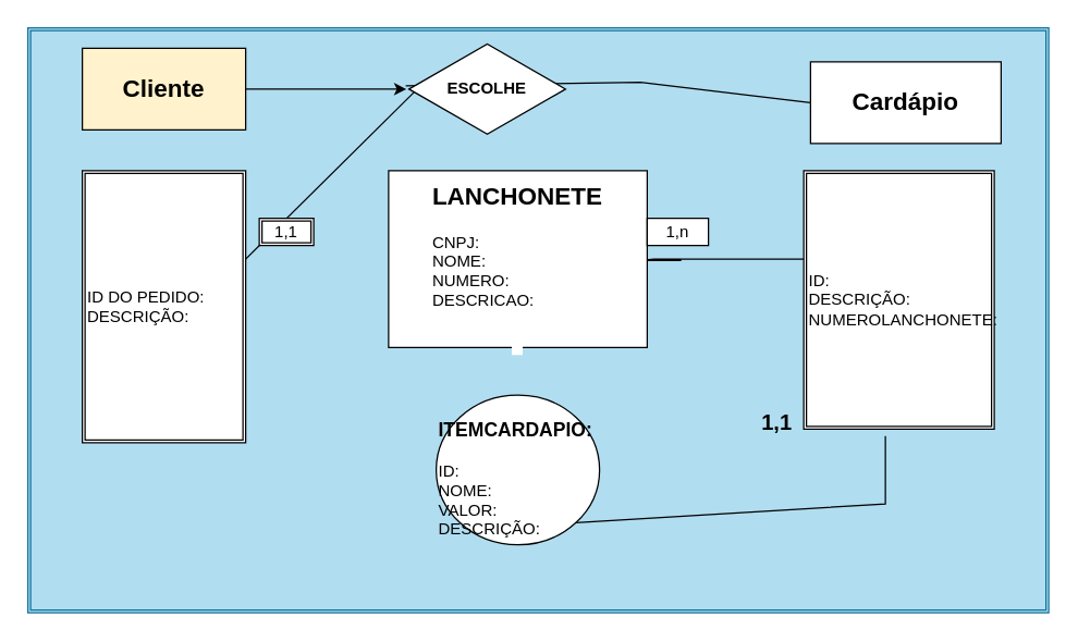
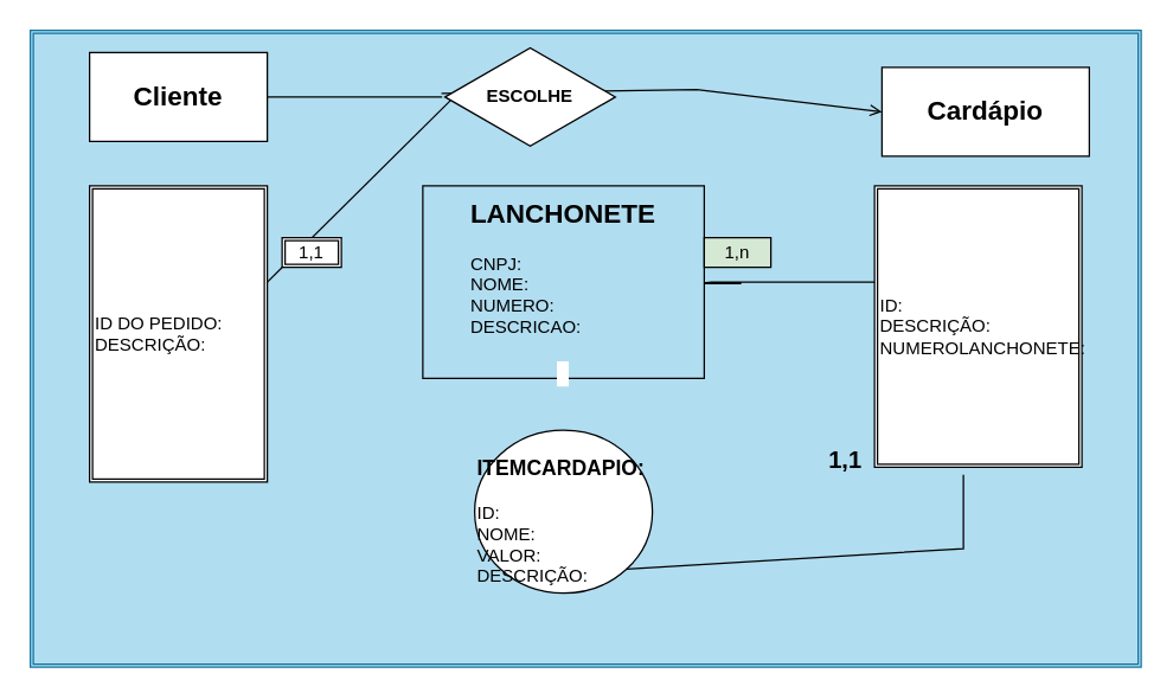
  <mxCell id="0" />
  <mxCell id="1" parent="0" />
  <mxCell id="2" value="" style="endArrow=none;html=1;rounded=0;fontFamily=Helvetica;exitX=0.5;exitY=0;exitDx=0;exitDy=0;" edge="1" parent="1" source="4"><mxGeometry width="50" height="50" relative="1" as="geometry"><mxPoint x="400" y="360" as="sourcePoint" /><mxPoint x="380" y="250" as="targetPoint" /></mxGeometry></mxCell>
  <mxCell id="3" value="" style="shape=ext;double=1;rounded=0;whiteSpace=wrap;html=1;labelBackgroundColor=#CCFFFF;fontFamily=Helvetica;fillColor=#b1ddf0;strokeColor=#10739e;" vertex="1" parent="1"><mxGeometry x="20" y="20" width="750" height="430" as="geometry" /></mxCell>
  <mxCell id="4" value="&lt;h3&gt;ITEMCARDAPIO:&lt;/h3&gt;ID:&lt;br&gt;NOME:&lt;br&gt;VALOR:&lt;br&gt;DESCRIÇÃO:" style="ellipse;whiteSpace=wrap;html=1;fontFamily=Helvetica;align=left;" vertex="1" parent="1"><mxGeometry x="320" y="290" width="120" height="110" as="geometry" /></mxCell>
  <mxCell id="5" value="ID:&lt;br&gt;DESCRIÇÃO:&lt;br&gt;NUMEROLANCHONETE:" style="shape=ext;double=1;rounded=0;whiteSpace=wrap;html=1;fontFamily=Helvetica;align=left;" vertex="1" parent="1"><mxGeometry x="590" y="125" width="140" height="190" as="geometry" /></mxCell>
  <mxCell id="6" value="&lt;h2&gt;Cardápio&lt;/h2&gt;" style="rounded=0;whiteSpace=wrap;html=1;" vertex="1" parent="1"><mxGeometry x="595" y="45" width="140" height="60" as="geometry" /></mxCell>
  <mxCell id="7" value="&lt;h6&gt;1,1&lt;/h6&gt;" style="text;strokeColor=none;fillColor=none;html=1;fontSize=24;fontStyle=1;verticalAlign=middle;align=center;fontFamily=Helvetica;" vertex="1" parent="1"><mxGeometry x="520" y="290" width="100" height="40" as="geometry" /></mxCell>
  <mxCell id="8" value="" style="endArrow=none;html=1;rounded=0;fontFamily=Helvetica;exitX=1;exitY=1;exitDx=0;exitDy=0;" edge="1" parent="1" source="4"><mxGeometry width="50" height="50" relative="1" as="geometry"><mxPoint x="400" y="360" as="sourcePoint" /><mxPoint x="650" y="320" as="targetPoint" /><Array as="points"><mxPoint x="650" y="370" /></Array></mxGeometry></mxCell>
  <mxCell id="9" value="" style="endArrow=none;html=1;rounded=0;fontFamily=Helvetica;" edge="1" parent="1"><mxGeometry width="50" height="50" relative="1" as="geometry"><mxPoint x="500" y="191" as="sourcePoint" /><mxPoint x="590" y="190" as="targetPoint" /><Array as="points"><mxPoint x="470" y="191" /><mxPoint x="480" y="190" /></Array></mxGeometry></mxCell>
- <mxCell id="10" value="" style="endArrow=none;html=1;rounded=0;entryX=0;entryY=0.5;entryDx=0;entryDy=0;exitX=-0.021;exitY=0.466;exitDx=0;exitDy=0;exitPerimeter=0;" edge="1" parent="1" source="17" target="6"><mxGeometry width="50" height="50" relative="1" as="geometry"><mxPoint x="280" y="80" as="sourcePoint" /><mxPoint x="320" y="55" as="targetPoint" /><Array as="points"><mxPoint x="470" y="60" /></Array></mxGeometry></mxCell>
- <mxCell id="11" value="" style="endArrow=classic;html=1;rounded=0;exitX=1;exitY=0.5;exitDx=0;exitDy=0;entryX=-0.017;entryY=0.5;entryDx=0;entryDy=0;entryPerimeter=0;" edge="1" parent="1" source="15" target="17"><mxGeometry width="50" height="50" relative="1" as="geometry"><mxPoint x="400" y="290" as="sourcePoint" /><mxPoint x="220" y="80" as="targetPoint" /><Array as="points" /></mxGeometry></mxCell>
+ <mxCell id="10" value="" style="endArrow=open;html=1;rounded=0;entryX=0;entryY=0.5;entryDx=0;entryDy=0;exitX=-0.021;exitY=0.466;exitDx=0;exitDy=0;exitPerimeter=0;" edge="1" parent="1" source="17" target="6"><mxGeometry width="50" height="50" relative="1" as="geometry"><mxPoint x="280" y="80" as="sourcePoint" /><mxPoint x="320" y="55" as="targetPoint" /><Array as="points"><mxPoint x="470" y="60" /></Array></mxGeometry></mxCell>
+ <mxCell id="11" value="" style="endArrow=none;html=1;rounded=0;exitX=1;exitY=0.5;exitDx=0;exitDy=0;entryX=-0.017;entryY=0.5;entryDx=0;entryDy=0;entryPerimeter=0;" edge="1" parent="1" source="15" target="17"><mxGeometry width="50" height="50" relative="1" as="geometry"><mxPoint x="400" y="290" as="sourcePoint" /><mxPoint x="220" y="80" as="targetPoint" /><Array as="points" /></mxGeometry></mxCell>
  <mxCell id="12" value="" style="endArrow=none;html=1;rounded=0;fontFamily=Helvetica;entryX=0.035;entryY=0.529;entryDx=0;entryDy=0;entryPerimeter=0;" edge="1" parent="1" target="17"><mxGeometry width="50" height="50" relative="1" as="geometry"><mxPoint x="180" y="190" as="sourcePoint" /><mxPoint x="450" y="370" as="targetPoint" /><Array as="points"><mxPoint x="180" y="190" /></Array></mxGeometry></mxCell>
  <mxCell id="13" value="1,1" style="shape=ext;double=1;rounded=0;whiteSpace=wrap;html=1;fontFamily=Helvetica;" vertex="1" parent="1"><mxGeometry x="190" y="160" width="40" height="20" as="geometry" /></mxCell>
  <mxCell id="14" value="ID DO PEDIDO:&lt;br&gt;DESCRIÇÃO:" style="shape=ext;double=1;rounded=0;whiteSpace=wrap;html=1;fontFamily=Helvetica;align=left;" vertex="1" parent="1"><mxGeometry x="60" y="125" width="120" height="200" as="geometry" /></mxCell>
- <mxCell id="15" value="&lt;h2&gt;Cliente&lt;/h2&gt;" style="rounded=0;whiteSpace=wrap;html=1;fontStyle=1;fontFamily=Helvetica;fillColor=#fff2cc;" vertex="1" parent="1"><mxGeometry x="60" y="35" width="120" height="60" as="geometry" /></mxCell>
- <mxCell id="16" value="&lt;h2&gt;LANCHONETE&lt;/h2&gt;&lt;div style=&quot;text-align: left;&quot;&gt;CNPJ:&lt;/div&gt;&lt;div style=&quot;text-align: left;&quot;&gt;NOME:&lt;/div&gt;&lt;div style=&quot;text-align: left;&quot;&gt;NUMERO:&lt;/div&gt;&lt;div style=&quot;text-align: left;&quot;&gt;DESCRICAO:&lt;/div&gt;&lt;div style=&quot;text-align: left;&quot;&gt;&lt;br&gt;&lt;/div&gt;&lt;b style=&quot;color: rgb(32, 33, 36); font-family: arial, sans-serif; font-size: 16px; text-align: left; background-color: rgb(255, 255, 255);&quot;&gt;&amp;nbsp;&lt;/b&gt;&lt;b style=&quot;color: rgb(32, 33, 36); font-family: arial, sans-serif; font-size: 16px; text-align: left; background-color: rgb(255, 255, 255);&quot;&gt;&amp;nbsp;&lt;/b&gt;" style="rounded=0;whiteSpace=wrap;html=1;fontFamily=Helvetica;" vertex="1" parent="1"><mxGeometry x="285" y="125" width="190" height="130" as="geometry" /></mxCell>
+ <mxCell id="15" value="&lt;h2&gt;Cliente&lt;/h2&gt;" style="rounded=0;whiteSpace=wrap;html=1;fontStyle=1;fontFamily=Helvetica;" vertex="1" parent="1"><mxGeometry x="60" y="35" width="120" height="60" as="geometry" /></mxCell>
+ <mxCell id="16" value="&lt;h2&gt;LANCHONETE&lt;/h2&gt;&lt;div style=&quot;text-align: left;&quot;&gt;CNPJ:&lt;/div&gt;&lt;div style=&quot;text-align: left;&quot;&gt;NOME:&lt;/div&gt;&lt;div style=&quot;text-align: left;&quot;&gt;NUMERO:&lt;/div&gt;&lt;div style=&quot;text-align: left;&quot;&gt;DESCRICAO:&lt;/div&gt;&lt;div style=&quot;text-align: left;&quot;&gt;&lt;br&gt;&lt;/div&gt;&lt;b style=&quot;color: rgb(32, 33, 36); font-family: arial, sans-serif; font-size: 16px; text-align: left; background-color: rgb(255, 255, 255);&quot;&gt;&amp;nbsp;&lt;/b&gt;&lt;b style=&quot;color: rgb(32, 33, 36); font-family: arial, sans-serif; font-size: 16px; text-align: left; background-color: rgb(255, 255, 255);&quot;&gt;&amp;nbsp;&lt;/b&gt;" style="rounded=0;whiteSpace=wrap;html=1;fontFamily=Helvetica;fillColor=#b1ddf0;" vertex="1" parent="1"><mxGeometry x="285" y="125" width="190" height="130" as="geometry" /></mxCell>
  <mxCell id="17" value="&lt;b&gt;ESCOLHE&lt;/b&gt;" style="html=1;whiteSpace=wrap;aspect=fixed;shape=isoRectangle;" vertex="1" parent="1"><mxGeometry x="300" y="30.5" width="115" height="69" as="geometry" /></mxCell>
- <mxCell id="18" value="1,n" style="rounded=0;whiteSpace=wrap;html=1;fontFamily=Helvetica;" vertex="1" parent="1"><mxGeometry x="475" y="160" width="45" height="20" as="geometry" /></mxCell>
+ <mxCell id="18" value="1,n" style="rounded=0;whiteSpace=wrap;html=1;fontFamily=Helvetica;fillColor=#d5e8d4;" vertex="1" parent="1"><mxGeometry x="475" y="160" width="45" height="20" as="geometry" /></mxCell>
